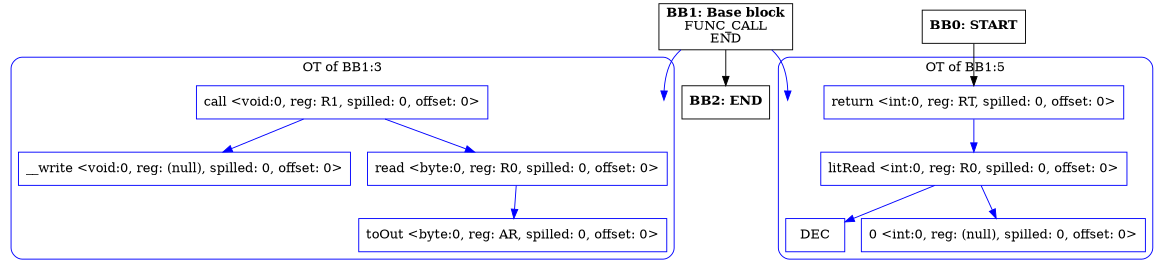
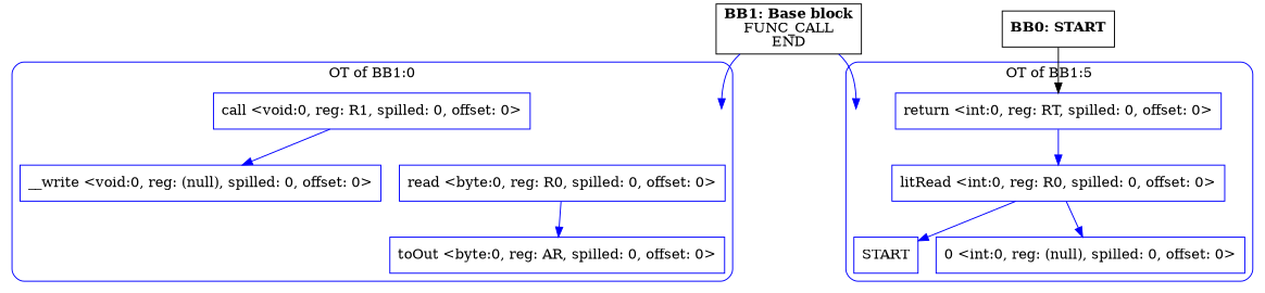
  digraph {
    compound=true
    splines=true
    node [shape=rectangle color=blue]
    edge [color=blue]
    entry0 [shape=point style=invis color=""]
    n2 [label="call <void:0, reg: R1, spilled: 0, offset: 0>"]
    n3 [label="__write <void:0, reg: (null), spilled: 0, offset: 0>"]
    n4 [label="read <byte:0, reg: R0, spilled: 0, offset: 0>"]
    n5 [label="toOut <byte:0, reg: AR, spilled: 0, offset: 0>"]
    entry1 [shape=point style=invis color=""]
    n7 [label="return <int:0, reg: RT, spilled: 0, offset: 0>"]
    n8 [label="litRead <int:0, reg: R0, spilled: 0, offset: 0>"]
-   n9 [label=DEC]
+   n9 [label=START]
    n10 [label="0 <int:0, reg: (null), spilled: 0, offset: 0>"]
-   n11 [label=<<B>BB2: END</B><BR ALIGN="CENTER"/>> color=""]
    n12 [label=<<B>BB1: Base block</B><BR ALIGN="CENTER"/>FUNC_CALL<BR ALIGN="CENTER"/>END<BR ALIGN="CENTER"/>> color=""]
    n13 [label=<<B>BB0: START</B><BR ALIGN="CENTER"/>> color=""]
    subgraph cluster_1 {
      color=blue
-     label="OT of BB1:3"
+     label="OT of BB1:0"
      style=rounded
      entry0
      n2
      n3
      n4
      n5
    }
    subgraph cluster_2 {
      color=blue
      label="OT of BB1:5"
      style=rounded
      entry1
      n7
      n8
      n9
      n10
    }
    n2 -> n3
-   n2 -> n4
    n4 -> n5
    n7 -> n8
    n8 -> n9
    n8 -> n10
    n12 -> entry0
    n12 -> entry1
-   n12 -> n11 [color=""]
    n13 -> n7 [color=""]
  }
